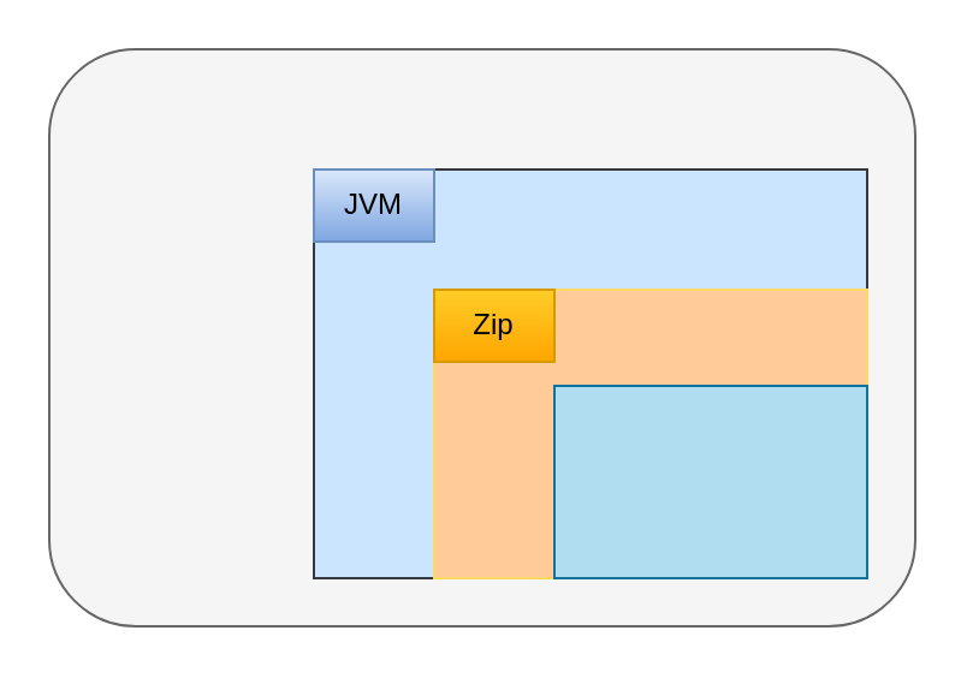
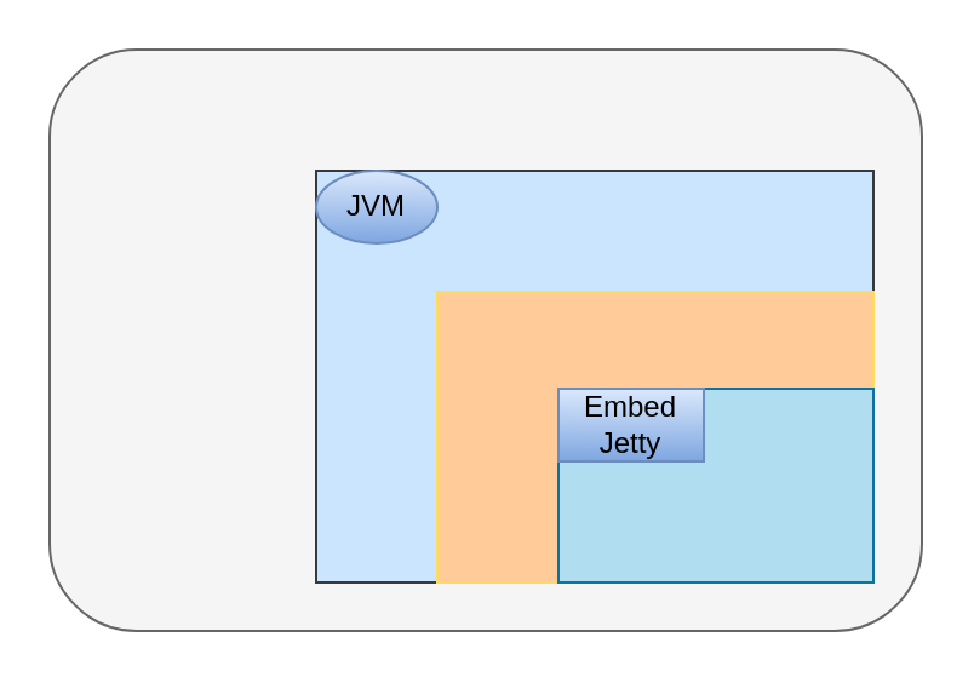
  <mxCell id="0" />
  <mxCell id="1" parent="0" />
  <mxCell id="2" value="" style="rounded=1;whiteSpace=wrap;html=1;fillColor=#f5f5f5;fontColor=#333333;strokeColor=#666666;" vertex="1" parent="1"><mxGeometry x="20" y="20" width="360" height="240" as="geometry" /></mxCell>
  <mxCell id="3" value="" style="rounded=0;whiteSpace=wrap;html=1;fillColor=#cce5ff;strokeColor=#36393d;" vertex="1" parent="1"><mxGeometry x="130" y="70" width="230" height="170" as="geometry" /></mxCell>
  <mxCell id="4" value="" style="rounded=0;whiteSpace=wrap;html=1;fillColor=#ffcc99;strokeColor=#FFD966;" vertex="1" parent="1"><mxGeometry x="180" y="120" width="180" height="120" as="geometry" /></mxCell>
  <mxCell id="5" value="" style="rounded=0;whiteSpace=wrap;html=1;fillColor=#b1ddf0;strokeColor=#10739e;" vertex="1" parent="1"><mxGeometry x="230" y="160" width="130" height="80" as="geometry" /></mxCell>
- <mxCell id="6" value="Zip" style="rounded=0;whiteSpace=wrap;html=1;fillColor=#ffcd28;strokeColor=#d79b00;gradientColor=#ffa500;" vertex="1" parent="1"><mxGeometry x="180" y="120" width="50" height="30" as="geometry" /></mxCell>
- <mxCell id="7" value="JVM" style="rounded=0;whiteSpace=wrap;html=1;fillColor=#dae8fc;gradientColor=#7ea6e0;strokeColor=#6c8ebf;" vertex="1" parent="1"><mxGeometry x="130" y="70" width="50" height="30" as="geometry" /></mxCell>
+ <mxCell id="7" value="JVM" style="ellipse;whiteSpace=wrap;html=1;fillColor=#dae8fc;gradientColor=#7ea6e0;strokeColor=#6c8ebf;" vertex="1" parent="1"><mxGeometry x="130" y="70" width="50" height="30" as="geometry" /></mxCell>
+ <mxCell id="8" value="Embed&lt;br&gt;Jetty" style="rounded=0;whiteSpace=wrap;html=1;fillColor=#dae8fc;gradientColor=#7ea6e0;strokeColor=#6c8ebf;" vertex="1" parent="1"><mxGeometry x="230" y="160" width="60" height="30" as="geometry" /></mxCell>
  <mxCell id="9" style="edgeStyle=orthogonalEdgeStyle;rounded=0;orthogonalLoop=1;jettySize=auto;html=1;exitX=0.5;exitY=1;exitDx=0;exitDy=0;" edge="1" parent="1" source="7" target="7"><mxGeometry relative="1" as="geometry" /></mxCell>
